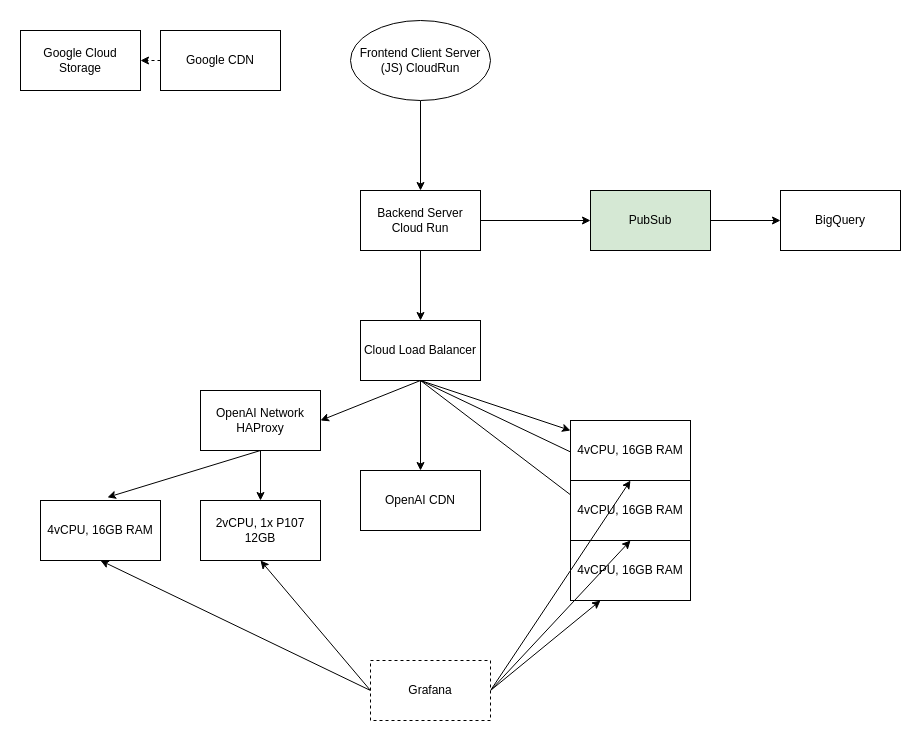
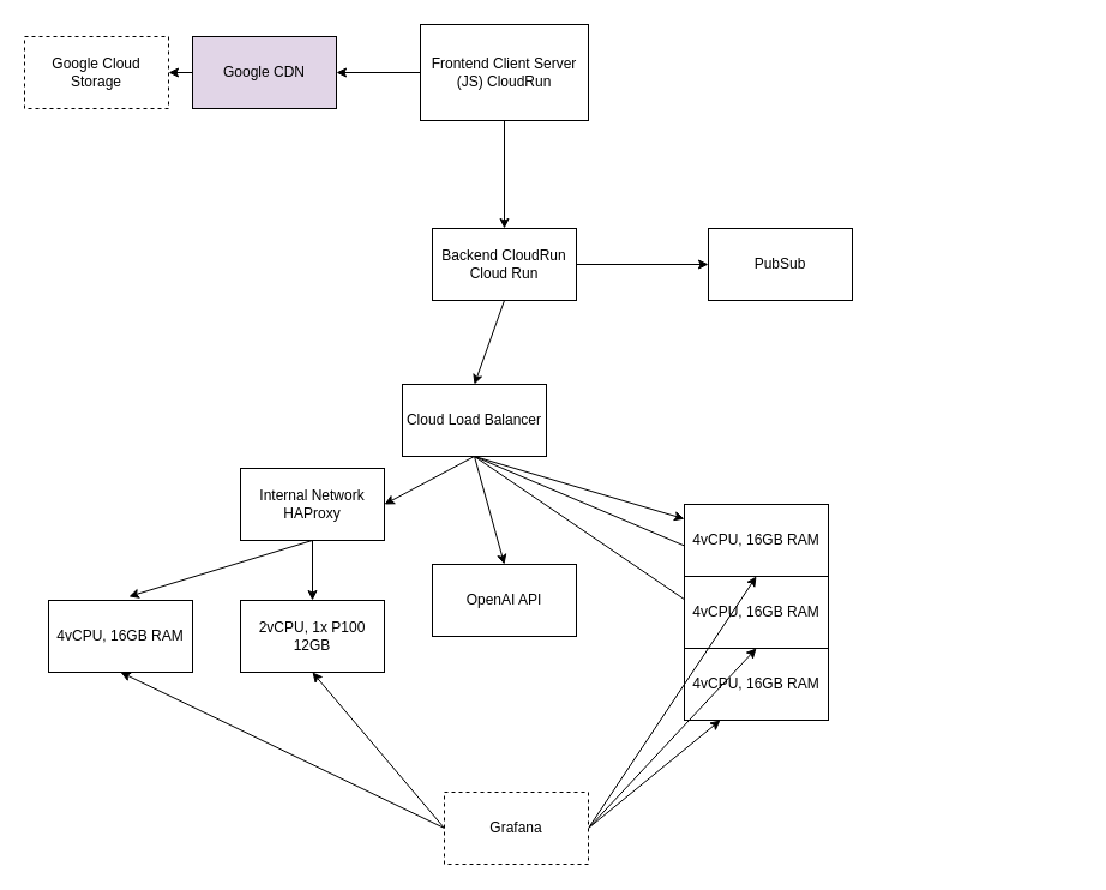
  <mxCell id="0" />
  <mxCell id="1" parent="0" />
+ <mxCell id="2" style="edgeStyle=none;html=1;exitX=0;exitY=0.5;exitDx=0;exitDy=0;entryX=1;entryY=0.5;entryDx=0;entryDy=0;" parent="1" source="4" target="6" edge="1"><mxGeometry relative="1" as="geometry" /></mxCell>
  <mxCell id="3" style="edgeStyle=none;html=1;exitX=0.5;exitY=1;exitDx=0;exitDy=0;entryX=0.5;entryY=0;entryDx=0;entryDy=0;" parent="1" source="4" target="19" edge="1"><mxGeometry relative="1" as="geometry" /></mxCell>
- <mxCell id="4" value="Frontend Client Server (JS) CloudRun" style="ellipse;whiteSpace=wrap;html=1;" parent="1" vertex="1"><mxGeometry x="350" y="20" width="140" height="80" as="geometry" /></mxCell>
- <mxCell id="5" style="edgeStyle=none;html=1;exitX=0;exitY=0.5;exitDx=0;exitDy=0;entryX=1;entryY=0.5;entryDx=0;entryDy=0;dashed=1;" parent="1" source="6" target="7" edge="1"><mxGeometry relative="1" as="geometry" /></mxCell>
- <mxCell id="6" value="Google CDN" style="rounded=0;whiteSpace=wrap;html=1;" parent="1" vertex="1"><mxGeometry x="160" y="30" width="120" height="60" as="geometry" /></mxCell>
- <mxCell id="7" value="Google Cloud Storage" style="rounded=0;whiteSpace=wrap;html=1;" parent="1" vertex="1"><mxGeometry y="30" width="120" height="60" as="geometry" x="20" /></mxCell>
+ <mxCell id="4" value="Frontend Client Server (JS) CloudRun" style="rounded=0;whiteSpace=wrap;html=1;" parent="1" vertex="1"><mxGeometry x="350" y="20" width="140" height="80" as="geometry" /></mxCell>
+ <mxCell id="5" style="edgeStyle=none;html=1;exitX=0;exitY=0.5;exitDx=0;exitDy=0;entryX=1;entryY=0.5;entryDx=0;entryDy=0;" parent="1" source="6" target="7" edge="1"><mxGeometry relative="1" as="geometry" /></mxCell>
+ <mxCell id="6" value="Google CDN" style="rounded=0;whiteSpace=wrap;html=1;fillColor=#e1d5e7;" parent="1" vertex="1"><mxGeometry x="160" y="30" width="120" height="60" as="geometry" /></mxCell>
+ <mxCell id="7" value="Google Cloud Storage" style="rounded=0;whiteSpace=wrap;html=1;dashed=1;" parent="1" vertex="1"><mxGeometry y="30" width="120" height="60" as="geometry" x="20" /></mxCell>
  <mxCell id="8" style="edgeStyle=none;html=1;exitX=0.5;exitY=1;exitDx=0;exitDy=0;entryX=0.5;entryY=0;entryDx=0;entryDy=0;" parent="1" source="10" target="20" edge="1"><mxGeometry relative="1" as="geometry" /></mxCell>
  <mxCell id="9" style="edgeStyle=none;html=1;exitX=0.5;exitY=1;exitDx=0;exitDy=0;entryX=0.558;entryY=-0.053;entryDx=0;entryDy=0;entryPerimeter=0;" parent="1" source="10" target="17" edge="1"><mxGeometry relative="1" as="geometry" /></mxCell>
- <mxCell id="10" value="OpenAI Network&lt;br&gt;HAProxy" style="rounded=0;whiteSpace=wrap;html=1;" parent="1" vertex="1"><mxGeometry x="200" y="390" width="120" height="60" as="geometry" /></mxCell>
+ <mxCell id="10" value="Internal Network&lt;br&gt;HAProxy" style="rounded=0;whiteSpace=wrap;html=1;" parent="1" vertex="1"><mxGeometry x="200" y="390" width="120" height="60" as="geometry" /></mxCell>
  <mxCell id="11" style="edgeStyle=none;html=1;exitX=0.5;exitY=1;exitDx=0;exitDy=0;entryX=0.5;entryY=0;entryDx=0;entryDy=0;" parent="1" source="16" target="21" edge="1"><mxGeometry relative="1" as="geometry" /></mxCell>
  <mxCell id="12" style="edgeStyle=none;html=1;exitX=0.5;exitY=1;exitDx=0;exitDy=0;entryX=0.5;entryY=0;entryDx=0;entryDy=0;" parent="1" source="16" target="22" edge="1"><mxGeometry relative="1" as="geometry" /></mxCell>
  <mxCell id="13" style="edgeStyle=none;html=1;exitX=0.5;exitY=1;exitDx=0;exitDy=0;" parent="1" source="16" target="23" edge="1"><mxGeometry relative="1" as="geometry" /></mxCell>
  <mxCell id="14" style="edgeStyle=none;html=1;exitX=0.5;exitY=1;exitDx=0;exitDy=0;" parent="1" source="16" edge="1"><mxGeometry relative="1" as="geometry"><mxPoint x="420" y="470" as="targetPoint" /></mxGeometry></mxCell>
  <mxCell id="15" style="edgeStyle=none;html=1;exitX=0.5;exitY=1;exitDx=0;exitDy=0;entryX=1;entryY=0.5;entryDx=0;entryDy=0;" parent="1" source="16" target="10" edge="1"><mxGeometry relative="1" as="geometry" /></mxCell>
- <mxCell id="16" value="Cloud Load Balancer" style="rounded=0;whiteSpace=wrap;html=1;" parent="1" vertex="1"><mxGeometry x="360" y="320" width="120" height="60" as="geometry" /></mxCell>
+ <mxCell id="16" value="Cloud Load Balancer" style="rounded=0;whiteSpace=wrap;html=1;" parent="1" vertex="1"><mxGeometry x="335" y="320" width="120" height="60" as="geometry" /></mxCell>
  <mxCell id="17" value="4vCPU, 16GB RAM" style="rounded=0;whiteSpace=wrap;html=1;" parent="1" vertex="1"><mxGeometry x="40" y="500" width="120" height="60" as="geometry" /></mxCell>
  <mxCell id="18" style="edgeStyle=none;html=1;exitX=0.5;exitY=1;exitDx=0;exitDy=0;entryX=0.5;entryY=0;entryDx=0;entryDy=0;" parent="1" source="19" target="16" edge="1"><mxGeometry relative="1" as="geometry" /></mxCell>
- <mxCell id="19" value="Backend Server Cloud Run" style="rounded=0;whiteSpace=wrap;html=1;" parent="1" vertex="1"><mxGeometry x="360" y="190" width="120" height="60" as="geometry" /></mxCell>
- <mxCell id="20" value="2vCPU, 1x P107 12GB" style="rounded=0;whiteSpace=wrap;html=1;" parent="1" vertex="1"><mxGeometry x="200" y="500" width="120" height="60" as="geometry" /></mxCell>
+ <mxCell id="19" value="Backend CloudRun Cloud Run" style="rounded=0;whiteSpace=wrap;html=1;" parent="1" vertex="1"><mxGeometry x="360" y="190" width="120" height="60" as="geometry" /></mxCell>
+ <mxCell id="20" value="2vCPU, 1x P100 12GB" style="rounded=0;whiteSpace=wrap;html=1;" parent="1" vertex="1"><mxGeometry x="200" y="500" width="120" height="60" as="geometry" /></mxCell>
  <mxCell id="21" value="4vCPU, 16GB RAM" style="rounded=0;whiteSpace=wrap;html=1;" parent="1" vertex="1"><mxGeometry x="570" y="540" width="120" height="60" as="geometry" /></mxCell>
  <mxCell id="22" value="4vCPU, 16GB RAM" style="rounded=0;whiteSpace=wrap;html=1;" parent="1" vertex="1"><mxGeometry x="570" y="480" width="120" height="60" as="geometry" /></mxCell>
  <mxCell id="23" value="4vCPU, 16GB RAM" style="rounded=0;whiteSpace=wrap;html=1;" parent="1" vertex="1"><mxGeometry x="570" y="420" width="120" height="60" as="geometry" /></mxCell>
- <mxCell id="24" value="OpenAI CDN" style="rounded=0;whiteSpace=wrap;html=1;" parent="1" vertex="1"><mxGeometry x="360" y="470" width="120" height="60" as="geometry" /></mxCell>
+ <mxCell id="24" value="OpenAI API" style="rounded=0;whiteSpace=wrap;html=1;" parent="1" vertex="1"><mxGeometry x="360" y="470" width="120" height="60" as="geometry" /></mxCell>
  <mxCell id="25" style="edgeStyle=none;html=1;exitX=1;exitY=0.5;exitDx=0;exitDy=0;entryX=0;entryY=0.5;entryDx=0;entryDy=0;" parent="1" source="19" target="27" edge="1"><mxGeometry relative="1" as="geometry"><mxPoint x="540" y="250" as="targetPoint" /></mxGeometry></mxCell>
- <mxCell id="26" style="edgeStyle=none;html=1;exitX=1;exitY=0.5;exitDx=0;exitDy=0;entryX=0;entryY=0.5;entryDx=0;entryDy=0;" parent="1" source="27" target="28" edge="1"><mxGeometry relative="1" as="geometry" /></mxCell>
- <mxCell id="27" value="PubSub" style="rounded=0;whiteSpace=wrap;html=1;fillColor=#d5e8d4;" parent="1" vertex="1"><mxGeometry x="590" y="190" width="120" height="60" as="geometry" /></mxCell>
- <mxCell id="28" value="BigQuery" style="rounded=0;whiteSpace=wrap;html=1;" parent="1" vertex="1"><mxGeometry x="780" y="190" width="120" height="60" as="geometry" /></mxCell>
+ <mxCell id="27" value="PubSub" style="rounded=0;whiteSpace=wrap;html=1;" parent="1" vertex="1"><mxGeometry x="590" y="190" width="120" height="60" as="geometry" /></mxCell>
  <mxCell id="29" style="edgeStyle=none;html=1;exitX=1;exitY=0.5;exitDx=0;exitDy=0;entryX=0.25;entryY=1;entryDx=0;entryDy=0;" parent="1" source="34" target="21" edge="1"><mxGeometry relative="1" as="geometry" /></mxCell>
  <mxCell id="30" style="edgeStyle=none;html=1;exitX=0;exitY=0.5;exitDx=0;exitDy=0;entryX=0.5;entryY=1;entryDx=0;entryDy=0;" parent="1" source="34" edge="1" target="20"><mxGeometry relative="1" as="geometry"><mxPoint x="250" y="610" as="targetPoint" /></mxGeometry></mxCell>
  <mxCell id="31" style="edgeStyle=none;html=1;exitX=0;exitY=0.5;exitDx=0;exitDy=0;entryX=0.5;entryY=1;entryDx=0;entryDy=0;" parent="1" source="34" target="17" edge="1"><mxGeometry relative="1" as="geometry" /></mxCell>
  <mxCell id="32" style="edgeStyle=none;html=1;exitX=1;exitY=0.5;exitDx=0;exitDy=0;" parent="1" source="34" edge="1"><mxGeometry relative="1" as="geometry"><mxPoint x="630" y="540" as="targetPoint" /></mxGeometry></mxCell>
  <mxCell id="33" style="edgeStyle=none;html=1;exitX=1;exitY=0.5;exitDx=0;exitDy=0;entryX=0.5;entryY=1;entryDx=0;entryDy=0;" parent="1" source="34" target="23" edge="1"><mxGeometry relative="1" as="geometry" /></mxCell>
  <mxCell id="34" value="Grafana" style="rounded=0;whiteSpace=wrap;html=1;dashed=1;" parent="1" vertex="1"><mxGeometry x="370" y="660" width="120" height="60" as="geometry" /></mxCell>
